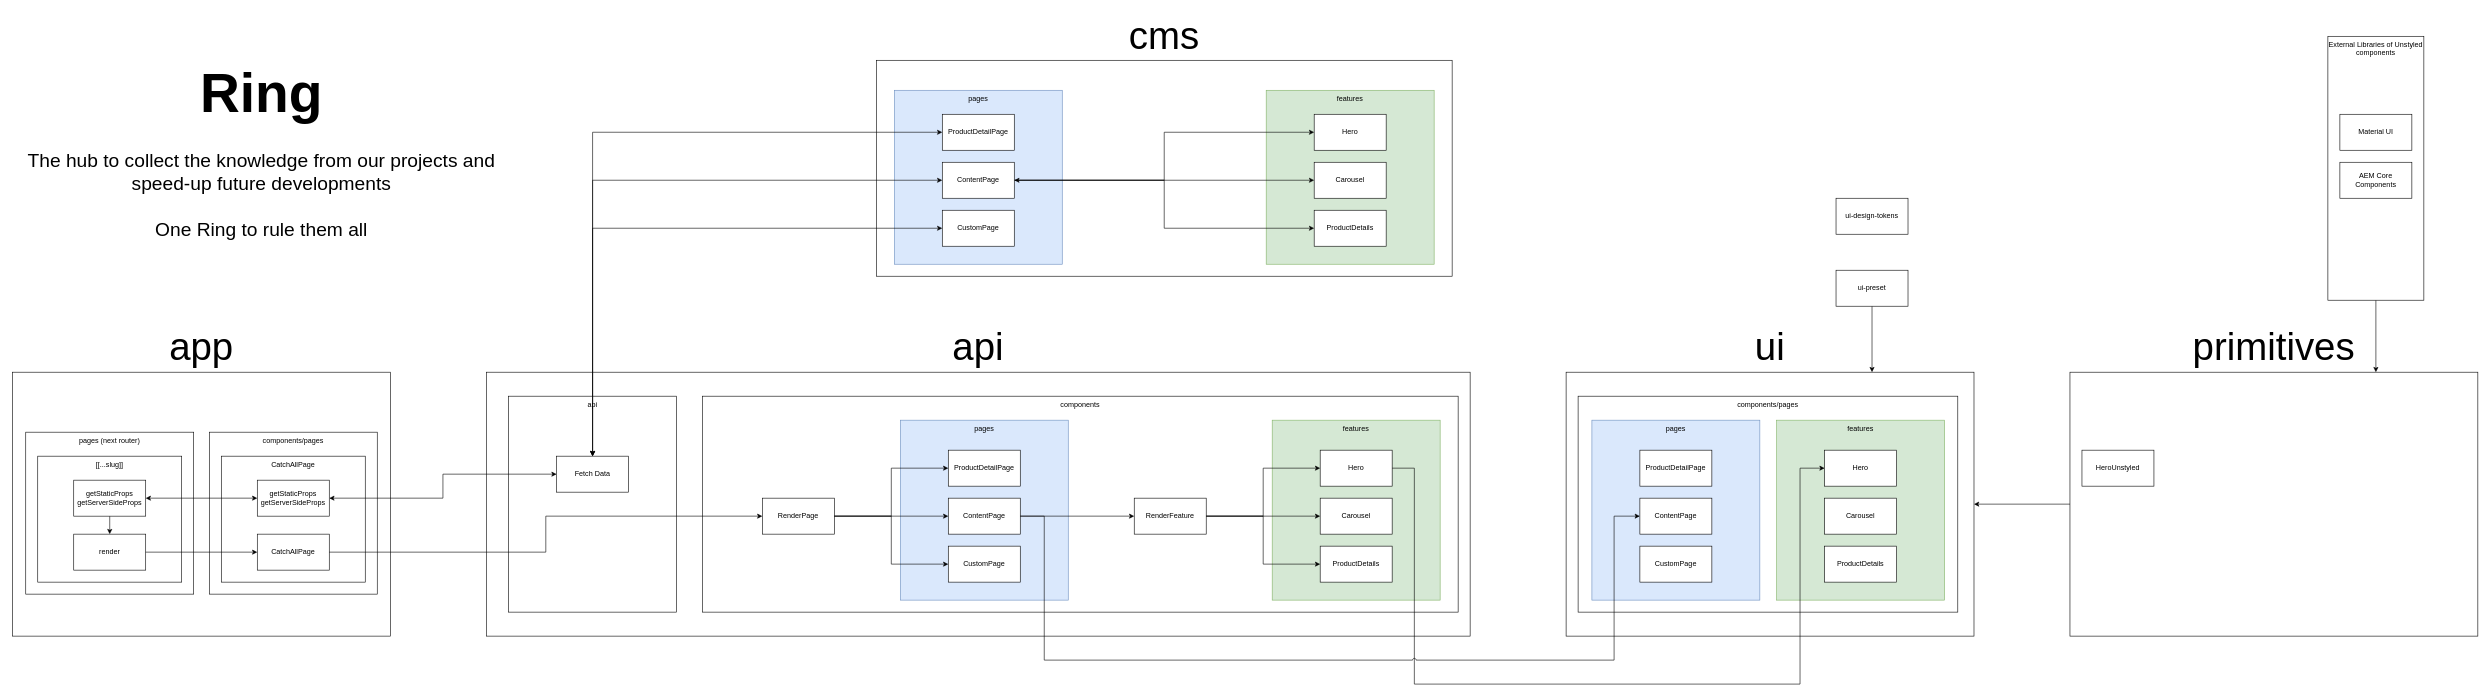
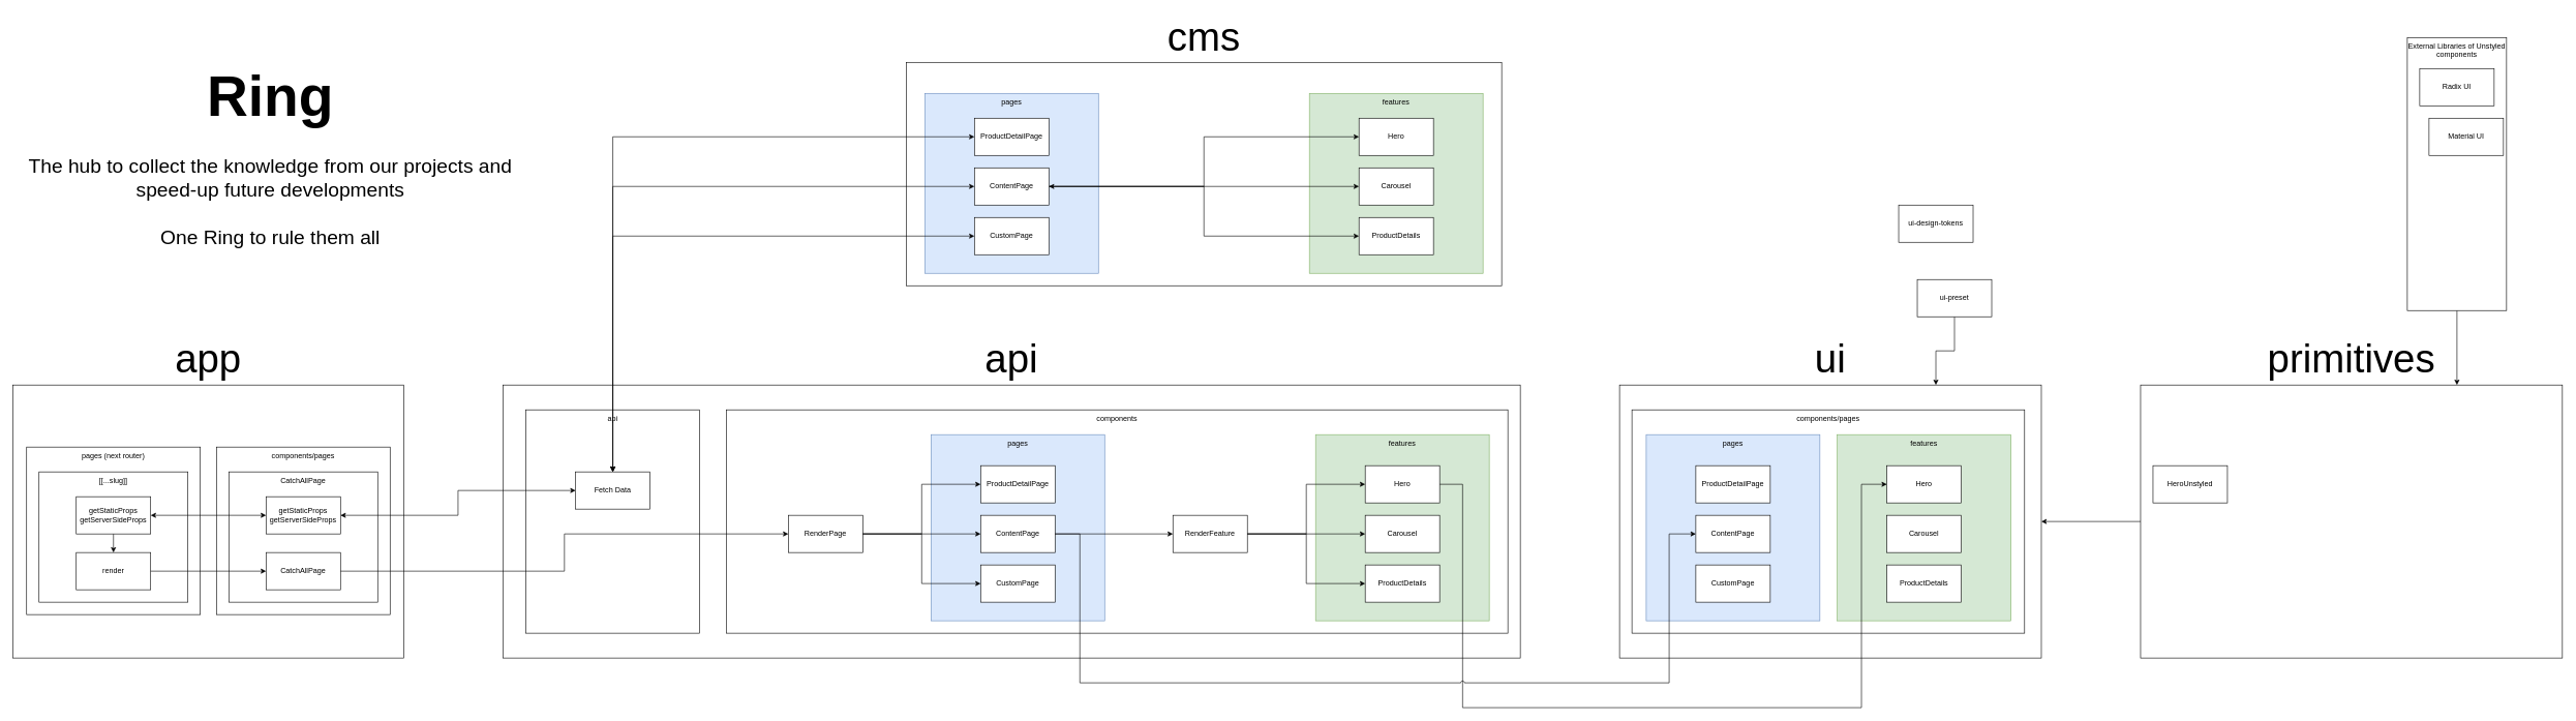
  <mxCell id="0" />
  <mxCell id="1" parent="0" />
  <mxCell id="2" value="ui" style="rounded=0;whiteSpace=wrap;html=1;verticalAlign=bottom;labelPosition=center;verticalLabelPosition=top;align=center;fontSize=64;" parent="1" vertex="1"><mxGeometry x="2610" y="620" width="680" height="440" as="geometry" /></mxCell>
  <mxCell id="3" value="components/pages" style="rounded=0;whiteSpace=wrap;html=1;verticalAlign=top;" vertex="1" parent="1"><mxGeometry x="2630" y="660" width="633" height="360" as="geometry" /></mxCell>
  <mxCell id="4" value="pages" style="rounded=0;whiteSpace=wrap;html=1;verticalAlign=top;fillColor=#dae8fc;strokeColor=#6c8ebf;" vertex="1" parent="1"><mxGeometry x="2653" y="700" width="280" height="300" as="geometry" /></mxCell>
  <mxCell id="5" value="api" style="rounded=0;whiteSpace=wrap;html=1;verticalAlign=bottom;labelPosition=center;verticalLabelPosition=top;align=center;fontSize=64;" vertex="1" parent="1"><mxGeometry x="810" y="620" width="1640" height="440" as="geometry" /></mxCell>
  <mxCell id="6" value="cms" style="rounded=0;whiteSpace=wrap;html=1;verticalAlign=bottom;fontSize=64;labelPosition=center;verticalLabelPosition=top;align=center;" vertex="1" parent="1"><mxGeometry x="1460" y="100" width="960" height="360" as="geometry" /></mxCell>
  <mxCell id="7" value="features" style="rounded=0;whiteSpace=wrap;html=1;verticalAlign=top;fillColor=#d5e8d4;strokeColor=#82b366;" vertex="1" parent="1"><mxGeometry x="2110" y="150" width="280" height="290" as="geometry" /></mxCell>
  <mxCell id="8" value="pages" style="rounded=0;whiteSpace=wrap;html=1;verticalAlign=top;fillColor=#dae8fc;strokeColor=#6c8ebf;" vertex="1" parent="1"><mxGeometry x="1490" y="150" width="280" height="290" as="geometry" /></mxCell>
  <mxCell id="9" value="components" style="rounded=0;whiteSpace=wrap;html=1;verticalAlign=top;" parent="1" vertex="1"><mxGeometry x="1170" y="660" width="1260" height="360" as="geometry" /></mxCell>
  <mxCell id="10" value="pages" style="rounded=0;whiteSpace=wrap;html=1;verticalAlign=top;fillColor=#dae8fc;strokeColor=#6c8ebf;" vertex="1" parent="1"><mxGeometry x="1500" y="700" width="280" height="300" as="geometry" /></mxCell>
  <mxCell id="11" value="app" style="rounded=0;whiteSpace=wrap;html=1;verticalAlign=bottom;fontSize=64;labelPosition=center;verticalLabelPosition=top;align=center;" parent="1" vertex="1"><mxGeometry y="620" width="630" height="440" as="geometry" x="20" /></mxCell>
  <mxCell id="12" value="pages (next router)" style="rounded=0;whiteSpace=wrap;html=1;verticalAlign=top;" vertex="1" parent="1"><mxGeometry x="42" y="720" width="280" height="270" as="geometry" /></mxCell>
  <mxCell id="13" value="[[...slug]]" style="rounded=0;whiteSpace=wrap;html=1;verticalAlign=top;" vertex="1" parent="1"><mxGeometry x="62" y="760" width="240" height="210" as="geometry" /></mxCell>
  <mxCell id="14" style="edgeStyle=orthogonalEdgeStyle;rounded=0;orthogonalLoop=1;jettySize=auto;html=1;exitX=0.5;exitY=1;exitDx=0;exitDy=0;entryX=0.5;entryY=0;entryDx=0;entryDy=0;" edge="1" parent="1" source="15" target="16"><mxGeometry relative="1" as="geometry" /></mxCell>
  <mxCell id="15" value="getStaticProps&lt;br&gt;getServerSideProps" style="rounded=0;whiteSpace=wrap;html=1;" parent="1" vertex="1"><mxGeometry x="122" y="800" width="120" height="60" as="geometry" /></mxCell>
  <mxCell id="16" value="render" style="rounded=0;whiteSpace=wrap;html=1;" parent="1" vertex="1"><mxGeometry x="122" y="890" width="120" height="60" as="geometry" /></mxCell>
  <mxCell id="17" value="RenderPage" style="rounded=0;whiteSpace=wrap;html=1;" parent="1" vertex="1"><mxGeometry x="1270" y="830" width="120" height="60" as="geometry" /></mxCell>
  <mxCell id="18" style="edgeStyle=orthogonalEdgeStyle;rounded=0;jumpStyle=arc;orthogonalLoop=1;jettySize=auto;html=1;exitX=0.5;exitY=1;exitDx=0;exitDy=0;entryX=0.75;entryY=0;entryDx=0;entryDy=0;fontSize=64;startArrow=none;startFill=0;" edge="1" parent="1" source="19" target="72"><mxGeometry relative="1" as="geometry" /></mxCell>
  <mxCell id="19" value="External Libraries of Unstyled components" style="rounded=0;whiteSpace=wrap;html=1;verticalAlign=top;" parent="1" vertex="1"><mxGeometry x="3880" y="60" width="160" height="440" as="geometry" /></mxCell>
- <mxCell id="21" value="Material UI" style="rounded=0;whiteSpace=wrap;html=1;" parent="1" vertex="1"><mxGeometry x="3900" y="190" width="120" height="60" as="geometry" /></mxCell>
- <mxCell id="22" value="AEM Core Components" style="rounded=0;whiteSpace=wrap;html=1;" parent="1" vertex="1"><mxGeometry x="3900" y="270" width="120" height="60" as="geometry" /></mxCell>
+ <mxCell id="20" value="Radix UI" style="rounded=0;whiteSpace=wrap;html=1;" parent="1" vertex="1"><mxGeometry x="3900" y="110" width="120" height="60" as="geometry" /></mxCell>
+ <mxCell id="21" value="Material UI" style="rounded=0;whiteSpace=wrap;html=1;" parent="1" vertex="1"><mxGeometry x="3915" y="190" width="120" height="60" as="geometry" /></mxCell>
  <mxCell id="23" value="&lt;b&gt;&lt;font&gt;&lt;font style=&quot;font-size: 92px&quot;&gt;Ring&lt;/font&gt;&lt;br&gt;&lt;/font&gt;&lt;/b&gt;&lt;br style=&quot;font-size: 32px&quot;&gt;The hub to collect the knowledge from our projects and speed-up future developments&lt;br style=&quot;font-size: 32px&quot;&gt;&lt;br style=&quot;font-size: 32px&quot;&gt;One Ring to rule them all" style="text;html=1;strokeColor=none;fillColor=none;align=center;verticalAlign=middle;whiteSpace=wrap;rounded=0;fontSize=32;" parent="1" vertex="1"><mxGeometry width="830" height="460" as="geometry" x="20" y="20" /></mxCell>
  <mxCell id="24" style="edgeStyle=orthogonalEdgeStyle;rounded=0;jumpStyle=arc;orthogonalLoop=1;jettySize=auto;html=1;exitX=0.5;exitY=1;exitDx=0;exitDy=0;entryX=0.75;entryY=0;entryDx=0;entryDy=0;fontSize=64;startArrow=none;startFill=0;" edge="1" parent="1" source="25" target="2"><mxGeometry relative="1" as="geometry" /></mxCell>
- <mxCell id="25" value="ui-preset" style="rounded=0;whiteSpace=wrap;html=1;" parent="1" vertex="1"><mxGeometry x="3060" y="450" width="120" height="60" as="geometry" /></mxCell>
+ <mxCell id="25" value="ui-preset" style="rounded=0;whiteSpace=wrap;html=1;" parent="1" vertex="1"><mxGeometry x="3090" y="450" width="120" height="60" as="geometry" /></mxCell>
  <mxCell id="26" value="components/pages" style="rounded=0;whiteSpace=wrap;html=1;verticalAlign=top;" vertex="1" parent="1"><mxGeometry x="348" y="720" width="280" height="270" as="geometry" /></mxCell>
  <mxCell id="27" value="CatchAllPage" style="rounded=0;whiteSpace=wrap;html=1;verticalAlign=top;" vertex="1" parent="1"><mxGeometry x="368" y="760" width="240" height="210" as="geometry" /></mxCell>
  <mxCell id="28" value="getStaticProps&lt;br&gt;getServerSideProps" style="rounded=0;whiteSpace=wrap;html=1;" vertex="1" parent="1"><mxGeometry x="428" y="800" width="120" height="60" as="geometry" /></mxCell>
  <mxCell id="29" value="CatchAllPage" style="rounded=0;whiteSpace=wrap;html=1;" vertex="1" parent="1"><mxGeometry x="428" y="890" width="120" height="60" as="geometry" /></mxCell>
  <mxCell id="30" style="edgeStyle=orthogonalEdgeStyle;rounded=0;orthogonalLoop=1;jettySize=auto;html=1;exitX=1;exitY=0.5;exitDx=0;exitDy=0;entryX=0;entryY=0.5;entryDx=0;entryDy=0;startArrow=classic;startFill=1;" edge="1" parent="1" source="15" target="28"><mxGeometry relative="1" as="geometry" /></mxCell>
  <mxCell id="31" style="edgeStyle=orthogonalEdgeStyle;rounded=0;orthogonalLoop=1;jettySize=auto;html=1;exitX=1;exitY=0.5;exitDx=0;exitDy=0;entryX=0;entryY=0.5;entryDx=0;entryDy=0;" edge="1" parent="1" source="16" target="29"><mxGeometry relative="1" as="geometry" /></mxCell>
  <mxCell id="32" value="api" style="rounded=0;whiteSpace=wrap;html=1;verticalAlign=top;" vertex="1" parent="1"><mxGeometry x="847" y="660" width="280" height="360" as="geometry" /></mxCell>
  <mxCell id="33" style="edgeStyle=orthogonalEdgeStyle;rounded=0;jumpStyle=arc;orthogonalLoop=1;jettySize=auto;html=1;exitX=0.5;exitY=0;exitDx=0;exitDy=0;entryX=0;entryY=0.5;entryDx=0;entryDy=0;startArrow=classic;startFill=1;" edge="1" parent="1" source="36" target="61"><mxGeometry relative="1" as="geometry" /></mxCell>
  <mxCell id="34" style="edgeStyle=orthogonalEdgeStyle;rounded=0;jumpStyle=arc;orthogonalLoop=1;jettySize=auto;html=1;exitX=0.5;exitY=0;exitDx=0;exitDy=0;entryX=0;entryY=0.5;entryDx=0;entryDy=0;startArrow=classic;startFill=1;" edge="1" parent="1" source="36" target="65"><mxGeometry relative="1" as="geometry" /></mxCell>
  <mxCell id="35" style="edgeStyle=orthogonalEdgeStyle;rounded=0;jumpStyle=arc;orthogonalLoop=1;jettySize=auto;html=1;exitX=0.5;exitY=0;exitDx=0;exitDy=0;entryX=0;entryY=0.5;entryDx=0;entryDy=0;startArrow=classic;startFill=1;" edge="1" parent="1" source="36" target="66"><mxGeometry relative="1" as="geometry" /></mxCell>
  <mxCell id="36" value="Fetch Data" style="rounded=0;whiteSpace=wrap;html=1;" parent="1" vertex="1"><mxGeometry x="927" y="760" width="120" height="60" as="geometry" /></mxCell>
  <mxCell id="37" value="ProductDetailPage" style="rounded=0;whiteSpace=wrap;html=1;" vertex="1" parent="1"><mxGeometry x="1580" y="750" width="120" height="60" as="geometry" /></mxCell>
  <mxCell id="38" value="ContentPage" style="rounded=0;whiteSpace=wrap;html=1;" vertex="1" parent="1"><mxGeometry x="1580" y="830" width="120" height="60" as="geometry" /></mxCell>
  <mxCell id="39" value="CustomPage" style="rounded=0;whiteSpace=wrap;html=1;" vertex="1" parent="1"><mxGeometry x="1580" y="910" width="120" height="60" as="geometry" /></mxCell>
  <mxCell id="40" style="edgeStyle=orthogonalEdgeStyle;rounded=0;orthogonalLoop=1;jettySize=auto;html=1;exitX=1;exitY=0.5;exitDx=0;exitDy=0;entryX=0;entryY=0.5;entryDx=0;entryDy=0;" edge="1" parent="1" source="17" target="39"><mxGeometry relative="1" as="geometry" /></mxCell>
  <mxCell id="41" style="edgeStyle=orthogonalEdgeStyle;rounded=0;orthogonalLoop=1;jettySize=auto;html=1;exitX=1;exitY=0.5;exitDx=0;exitDy=0;entryX=0;entryY=0.5;entryDx=0;entryDy=0;" edge="1" parent="1" source="17" target="38"><mxGeometry relative="1" as="geometry" /></mxCell>
  <mxCell id="42" style="edgeStyle=orthogonalEdgeStyle;rounded=0;orthogonalLoop=1;jettySize=auto;html=1;exitX=1;exitY=0.5;exitDx=0;exitDy=0;entryX=0;entryY=0.5;entryDx=0;entryDy=0;" edge="1" parent="1" source="17" target="37"><mxGeometry relative="1" as="geometry" /></mxCell>
  <mxCell id="43" value="RenderFeature" style="rounded=0;whiteSpace=wrap;html=1;" vertex="1" parent="1"><mxGeometry x="1890" y="830" width="120" height="60" as="geometry" /></mxCell>
  <mxCell id="44" value="features" style="rounded=0;whiteSpace=wrap;html=1;verticalAlign=top;fillColor=#d5e8d4;strokeColor=#82b366;" vertex="1" parent="1"><mxGeometry x="2120" y="700" width="280" height="300" as="geometry" /></mxCell>
  <mxCell id="45" value="Hero" style="rounded=0;whiteSpace=wrap;html=1;" vertex="1" parent="1"><mxGeometry x="2200" y="750" width="120" height="60" as="geometry" /></mxCell>
  <mxCell id="46" value="Carousel" style="rounded=0;whiteSpace=wrap;html=1;" vertex="1" parent="1"><mxGeometry x="2200" y="830" width="120" height="60" as="geometry" /></mxCell>
  <mxCell id="47" value="ProductDetails" style="rounded=0;whiteSpace=wrap;html=1;" vertex="1" parent="1"><mxGeometry x="2200" y="910" width="120" height="60" as="geometry" /></mxCell>
  <mxCell id="48" style="edgeStyle=orthogonalEdgeStyle;rounded=0;orthogonalLoop=1;jettySize=auto;html=1;exitX=1;exitY=0.5;exitDx=0;exitDy=0;entryX=0;entryY=0.5;entryDx=0;entryDy=0;" edge="1" parent="1" source="43" target="46"><mxGeometry relative="1" as="geometry" /></mxCell>
  <mxCell id="49" style="edgeStyle=orthogonalEdgeStyle;rounded=0;orthogonalLoop=1;jettySize=auto;html=1;exitX=1;exitY=0.5;exitDx=0;exitDy=0;entryX=0;entryY=0.5;entryDx=0;entryDy=0;" edge="1" parent="1" source="43" target="45"><mxGeometry relative="1" as="geometry" /></mxCell>
  <mxCell id="50" style="edgeStyle=orthogonalEdgeStyle;rounded=0;orthogonalLoop=1;jettySize=auto;html=1;exitX=1;exitY=0.5;exitDx=0;exitDy=0;entryX=0;entryY=0.5;entryDx=0;entryDy=0;" edge="1" parent="1" source="43" target="47"><mxGeometry relative="1" as="geometry" /></mxCell>
  <mxCell id="51" value="ProductDetailPage" style="rounded=0;whiteSpace=wrap;html=1;" vertex="1" parent="1"><mxGeometry x="2733" y="750" width="120" height="60" as="geometry" /></mxCell>
  <mxCell id="52" value="ContentPage" style="rounded=0;whiteSpace=wrap;html=1;" vertex="1" parent="1"><mxGeometry x="2733" y="830" width="120" height="60" as="geometry" /></mxCell>
  <mxCell id="53" value="CustomPage" style="rounded=0;whiteSpace=wrap;html=1;" vertex="1" parent="1"><mxGeometry x="2733" y="910" width="120" height="60" as="geometry" /></mxCell>
  <mxCell id="54" value="features" style="rounded=0;whiteSpace=wrap;html=1;verticalAlign=top;fillColor=#d5e8d4;strokeColor=#82b366;" vertex="1" parent="1"><mxGeometry x="2961" y="700" width="280" height="300" as="geometry" /></mxCell>
  <mxCell id="55" value="Hero" style="rounded=0;whiteSpace=wrap;html=1;" vertex="1" parent="1"><mxGeometry x="3041" y="750" width="120" height="60" as="geometry" /></mxCell>
  <mxCell id="56" value="Carousel" style="rounded=0;whiteSpace=wrap;html=1;" vertex="1" parent="1"><mxGeometry x="3041" y="830" width="120" height="60" as="geometry" /></mxCell>
  <mxCell id="57" value="ProductDetails" style="rounded=0;whiteSpace=wrap;html=1;" vertex="1" parent="1"><mxGeometry x="3041" y="910" width="120" height="60" as="geometry" /></mxCell>
  <mxCell id="58" style="edgeStyle=orthogonalEdgeStyle;rounded=0;orthogonalLoop=1;jettySize=auto;html=1;exitX=1;exitY=0.5;exitDx=0;exitDy=0;entryX=0;entryY=0.5;entryDx=0;entryDy=0;jumpStyle=arc;" edge="1" parent="1" source="45" target="55"><mxGeometry relative="1" as="geometry"><Array as="points"><mxPoint x="2357" y="780" /><mxPoint x="2357" y="1140" /><mxPoint x="3000" y="1140" /><mxPoint x="3000" y="780" /></Array></mxGeometry></mxCell>
  <mxCell id="59" style="edgeStyle=orthogonalEdgeStyle;rounded=0;orthogonalLoop=1;jettySize=auto;html=1;exitX=1;exitY=0.5;exitDx=0;exitDy=0;entryX=0;entryY=0.5;entryDx=0;entryDy=0;startArrow=none;startFill=0;" edge="1" parent="1" source="38" target="43"><mxGeometry relative="1" as="geometry" /></mxCell>
  <mxCell id="60" style="edgeStyle=orthogonalEdgeStyle;rounded=0;orthogonalLoop=1;jettySize=auto;html=1;exitX=1;exitY=0.5;exitDx=0;exitDy=0;entryX=0;entryY=0.5;entryDx=0;entryDy=0;startArrow=none;startFill=0;jumpStyle=arc;" edge="1" parent="1" source="38" target="52"><mxGeometry relative="1" as="geometry"><Array as="points"><mxPoint x="1740" y="860" /><mxPoint x="1740" y="1100" /><mxPoint x="2690" y="1100" /><mxPoint x="2690" y="860" /></Array></mxGeometry></mxCell>
  <mxCell id="61" value="ProductDetailPage" style="rounded=0;whiteSpace=wrap;html=1;" vertex="1" parent="1"><mxGeometry x="1570" y="190" width="120" height="60" as="geometry" /></mxCell>
  <mxCell id="62" style="edgeStyle=orthogonalEdgeStyle;rounded=0;jumpStyle=arc;orthogonalLoop=1;jettySize=auto;html=1;exitX=1;exitY=0.5;exitDx=0;exitDy=0;startArrow=none;startFill=0;" edge="1" parent="1" source="65" target="68"><mxGeometry relative="1" as="geometry" /></mxCell>
  <mxCell id="63" style="edgeStyle=orthogonalEdgeStyle;rounded=0;jumpStyle=arc;orthogonalLoop=1;jettySize=auto;html=1;exitX=1;exitY=0.5;exitDx=0;exitDy=0;entryX=0;entryY=0.5;entryDx=0;entryDy=0;startArrow=none;startFill=0;" edge="1" parent="1" source="65" target="67"><mxGeometry relative="1" as="geometry" /></mxCell>
  <mxCell id="64" style="edgeStyle=orthogonalEdgeStyle;rounded=0;jumpStyle=arc;orthogonalLoop=1;jettySize=auto;html=1;exitX=1;exitY=0.5;exitDx=0;exitDy=0;entryX=0;entryY=0.5;entryDx=0;entryDy=0;startArrow=classic;startFill=1;" edge="1" parent="1" source="65" target="69"><mxGeometry relative="1" as="geometry" /></mxCell>
  <mxCell id="65" value="ContentPage" style="rounded=0;whiteSpace=wrap;html=1;" vertex="1" parent="1"><mxGeometry x="1570" y="270" width="120" height="60" as="geometry" /></mxCell>
  <mxCell id="66" value="CustomPage" style="rounded=0;whiteSpace=wrap;html=1;" vertex="1" parent="1"><mxGeometry x="1570" y="350" width="120" height="60" as="geometry" /></mxCell>
  <mxCell id="67" value="Hero" style="rounded=0;whiteSpace=wrap;html=1;" vertex="1" parent="1"><mxGeometry x="2190" y="190" width="120" height="60" as="geometry" /></mxCell>
  <mxCell id="68" value="Carousel" style="rounded=0;whiteSpace=wrap;html=1;" vertex="1" parent="1"><mxGeometry x="2190" y="270" width="120" height="60" as="geometry" /></mxCell>
  <mxCell id="69" value="ProductDetails" style="rounded=0;whiteSpace=wrap;html=1;" vertex="1" parent="1"><mxGeometry x="2190" y="350" width="120" height="60" as="geometry" /></mxCell>
  <mxCell id="70" style="edgeStyle=orthogonalEdgeStyle;rounded=0;jumpStyle=arc;orthogonalLoop=1;jettySize=auto;html=1;exitX=1;exitY=0.5;exitDx=0;exitDy=0;entryX=0;entryY=0.5;entryDx=0;entryDy=0;startArrow=classic;startFill=1;" edge="1" parent="1" source="28" target="36"><mxGeometry relative="1" as="geometry" /></mxCell>
  <mxCell id="71" style="edgeStyle=orthogonalEdgeStyle;rounded=0;jumpStyle=arc;orthogonalLoop=1;jettySize=auto;html=1;exitX=0;exitY=0.5;exitDx=0;exitDy=0;entryX=1;entryY=0.5;entryDx=0;entryDy=0;fontSize=64;startArrow=none;startFill=0;" edge="1" parent="1" source="72" target="2"><mxGeometry relative="1" as="geometry" /></mxCell>
  <mxCell id="72" value="primitives" style="rounded=0;whiteSpace=wrap;html=1;verticalAlign=bottom;labelPosition=center;verticalLabelPosition=top;align=center;fontSize=64;" vertex="1" parent="1"><mxGeometry x="3450" y="620" width="680" height="440" as="geometry" /></mxCell>
  <mxCell id="73" style="edgeStyle=orthogonalEdgeStyle;rounded=0;jumpStyle=arc;orthogonalLoop=1;jettySize=auto;html=1;exitX=1;exitY=0.5;exitDx=0;exitDy=0;entryX=0;entryY=0.5;entryDx=0;entryDy=0;fontSize=32;startArrow=none;startFill=0;" edge="1" parent="1" source="29" target="17"><mxGeometry relative="1" as="geometry" /></mxCell>
  <mxCell id="74" value="HeroUnstyled" style="rounded=0;whiteSpace=wrap;html=1;" vertex="1" parent="1"><mxGeometry x="3470" y="750" width="120" height="60" as="geometry" /></mxCell>
  <mxCell id="75" value="ui-design-tokens" style="rounded=0;whiteSpace=wrap;html=1;" vertex="1" parent="1"><mxGeometry x="3060" y="330" width="120" height="60" as="geometry" /></mxCell>
